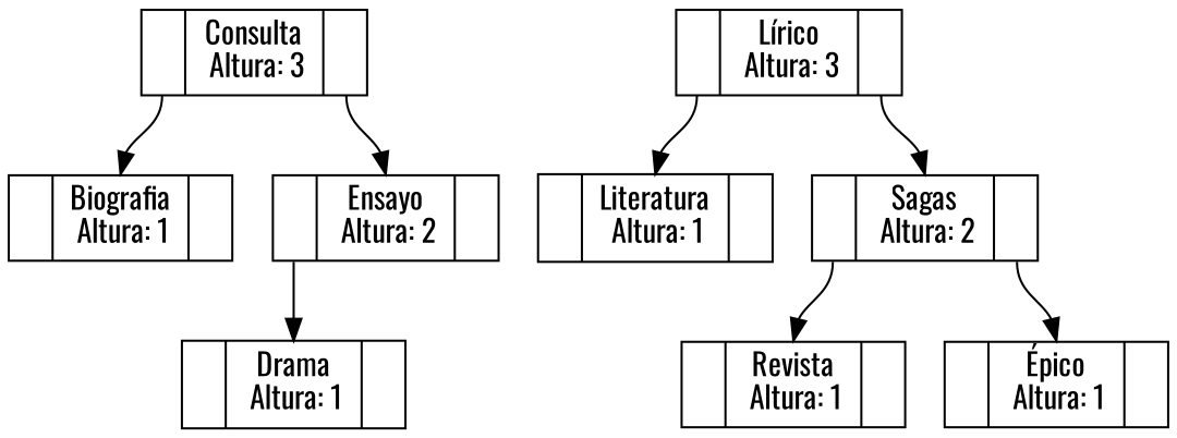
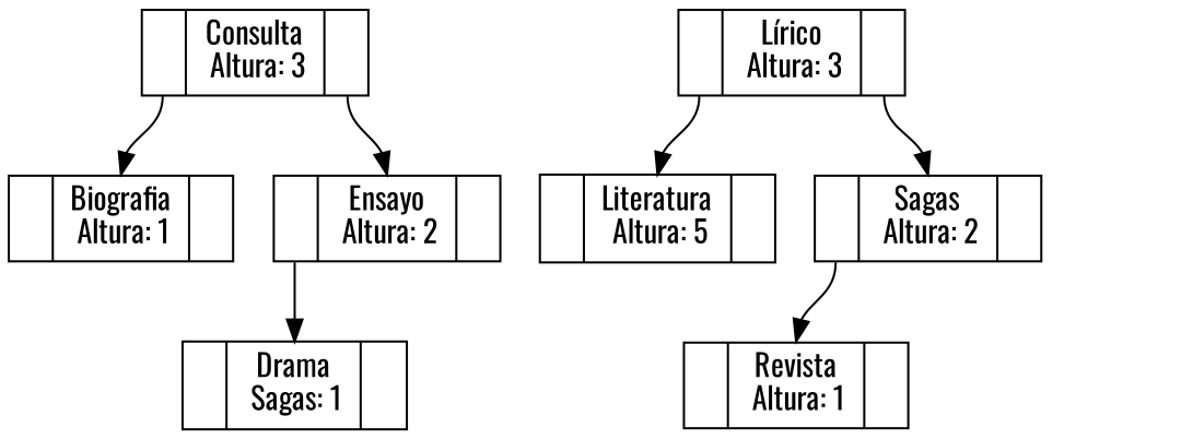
  digraph {
    fontname=Oswald
    node [fontname=Oswald shape=record]
    edge [fontname=Oswald headport=f1 tailport=f0]
    n1 [label="<f0> | <f1>Consulta\n Altura: 3\n | <f2> "]
    n2 [label="<f0> | <f1>Biografia\n Altura: 1\n | <f2> "]
    n3 [label="<f0> | <f1>Ensayo\n Altura: 2\n | <f2> "]
    n4 [label="<f0> | <f1>Lírico\n Altura: 3\n | <f2> "]
-   n5 [label="<f0> | <f1>Literatura\n Altura: 1\n | <f2> "]
+   n5 [label="<f0> | <f1>Literatura\n Altura: 5\n | <f2> "]
    n6 [label="<f0> | <f1>Sagas\n Altura: 2\n | <f2> "]
-   n7 [label="<f0> | <f1>Drama\n Altura: 1\n | <f2> "]
+   n7 [label="<f0> | <f1>Drama\n Sagas: 1\n | <f2> "]
    n8 [label="<f0> | <f1>Revista\n Altura: 1\n | <f2> "]
-   n9 [label="<f0> | <f1>Épico\n Altura: 1\n | <f2> "]
    n1 -> n2
    n1 -> n3 [tailport=f2]
    n3 -> n7
    n4 -> n5
    n4 -> n6 [tailport=f2]
    n6 -> n8
-   n6 -> n9 [tailport=f2]
  }
